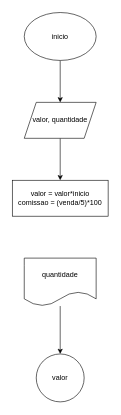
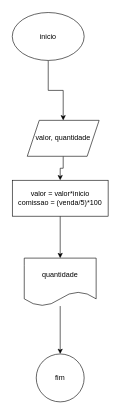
  <mxCell id="0" />
  <mxCell id="1" parent="0" />
  <mxCell id="2" value="" style="edgeStyle=orthogonalEdgeStyle;rounded=0;orthogonalLoop=1;jettySize=auto;html=1;" edge="1" parent="1" source="3" target="5"><mxGeometry relative="1" as="geometry" /></mxCell>
- <mxCell id="3" value="inicio" style="ellipse;whiteSpace=wrap;html=1;" vertex="1" parent="1"><mxGeometry x="40" y="20" width="120" height="80" as="geometry" /></mxCell>
+ <mxCell id="3" value="inicio" style="ellipse;whiteSpace=wrap;html=1;" vertex="1" parent="1"><mxGeometry x="20" y="20" width="120" height="80" as="geometry" /></mxCell>
  <mxCell id="4" value="" style="edgeStyle=orthogonalEdgeStyle;rounded=0;orthogonalLoop=1;jettySize=auto;html=1;" edge="1" parent="1" source="5" target="7"><mxGeometry relative="1" as="geometry" /></mxCell>
- <mxCell id="5" value="valor, quantidade" style="shape=parallelogram;perimeter=parallelogramPerimeter;whiteSpace=wrap;html=1;fixedSize=1;" vertex="1" parent="1"><mxGeometry x="40" y="170" width="120" height="60" as="geometry" /></mxCell>
+ <mxCell id="5" value="valor, quantidade" style="shape=parallelogram;perimeter=parallelogramPerimeter;whiteSpace=wrap;html=1;fixedSize=1;" vertex="1" parent="1"><mxGeometry x="45" y="200" width="120" height="60" as="geometry" /></mxCell>
+ <mxCell id="6" value="" style="edgeStyle=orthogonalEdgeStyle;rounded=0;orthogonalLoop=1;jettySize=auto;html=1;" edge="1" parent="1" source="7" target="10"><mxGeometry relative="1" as="geometry" /></mxCell>
  <mxCell id="7" value="valor = valor*inicio&lt;div&gt;comissao = (venda/5)*100&lt;/div&gt;" style="whiteSpace=wrap;html=1;" vertex="1" parent="1"><mxGeometry x="20" y="300" width="160" height="60" as="geometry" /></mxCell>
  <mxCell id="8" style="edgeStyle=orthogonalEdgeStyle;rounded=0;orthogonalLoop=1;jettySize=auto;html=1;exitX=0.5;exitY=1;exitDx=0;exitDy=0;" edge="1" parent="1" source="5" target="5"><mxGeometry relative="1" as="geometry" /></mxCell>
  <mxCell id="9" value="" style="edgeStyle=orthogonalEdgeStyle;rounded=0;orthogonalLoop=1;jettySize=auto;html=1;" edge="1" parent="1" source="10" target="11"><mxGeometry relative="1" as="geometry" /></mxCell>
  <mxCell id="10" value="quantidade" style="shape=document;whiteSpace=wrap;html=1;boundedLbl=1;" vertex="1" parent="1"><mxGeometry x="40" y="430" width="120" height="80" as="geometry" /></mxCell>
- <mxCell id="11" value="valor" style="ellipse;whiteSpace=wrap;html=1;" vertex="1" parent="1"><mxGeometry x="60" y="590" width="80" height="80" as="geometry" /></mxCell>
+ <mxCell id="11" value="fim" style="ellipse;whiteSpace=wrap;html=1;" vertex="1" parent="1"><mxGeometry x="60" y="590" width="80" height="80" as="geometry" /></mxCell>
